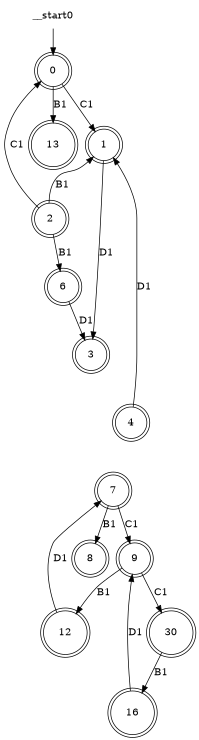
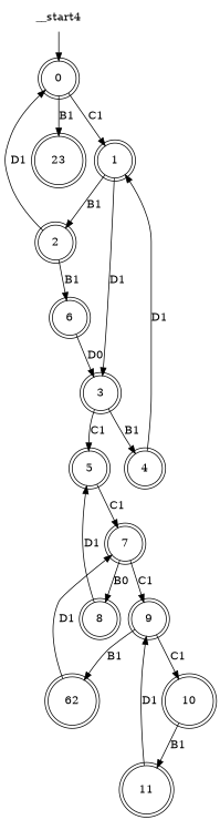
  digraph {
    node [shape=doublecircle]
    n1 [label=0]
    n2 [label=1]
-   n3 [label=13]
+   n3 [label=23]
    n4 [label=2]
    n5 [label=3]
    n6 [label=6]
    n7 [label=4]
+   n8 [label=5]
    n9 [label=7]
    n10 [label=8]
    n11 [label=9]
-   n12 [label=30]
-   n13 [label=12]
-   n14 [label=16]
-   __start0 [shape=none]
+   n12 [label=10]
+   n13 [label=62]
+   n14 [label=11]
+   __start0 [shape=none label=__start4]
    n1 -> n2 [label=C1]
    n1 -> n3 [label=B1]
-   n4 -> n2 [label=B1]
+   n2 -> n4 [label=B1]
    n2 -> n5 [label=D1]
-   n4 -> n1 [label=C1]
+   n4 -> n1 [label=D1]
    n4 -> n6 [label=B1]
-   n6 -> n5 [label=D1]
+   n5 -> n7 [label=B1]
+   n5 -> n8 [label=C1]
+   n6 -> n5 [label=D0]
    n7 -> n2 [label=D1]
-   n9 -> n10 [label=B1]
+   n8 -> n9 [label=C1]
+   n9 -> n10 [label=B0]
    n9 -> n11 [label=C1]
+   n10 -> n8 [label=D1]
    n11 -> n12 [label=C1]
    n11 -> n13 [label=B1]
    n12 -> n14 [label=B1]
    n13 -> n9 [label=D1]
    n14 -> n11 [label=D1]
    __start0 -> n1
  }
